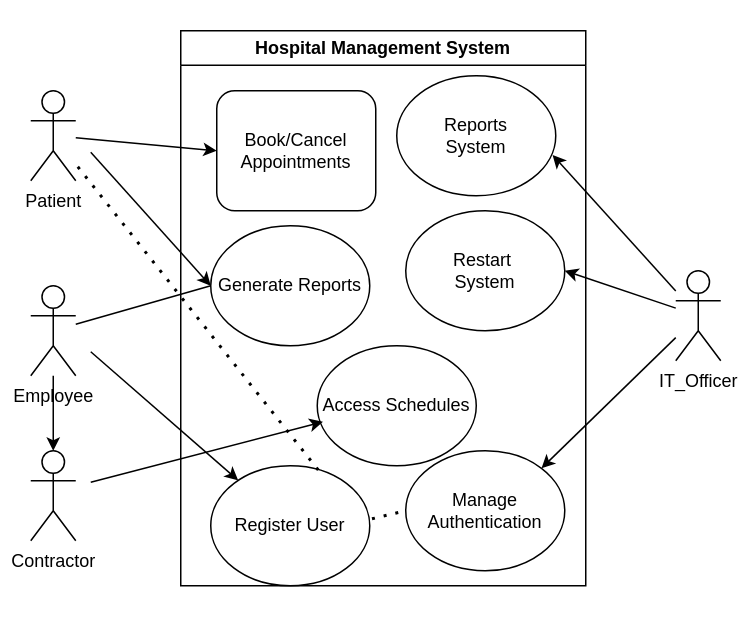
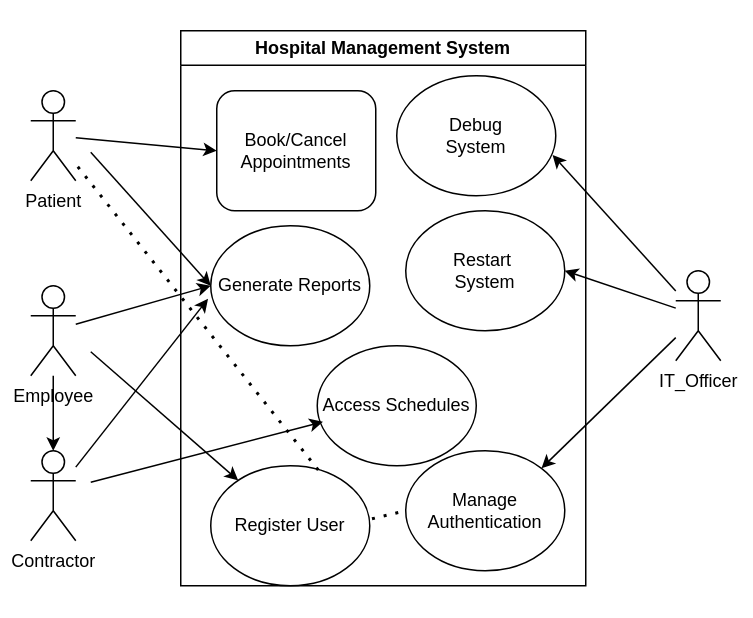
  <mxCell id="0" />
  <mxCell id="1" parent="0" />
  <mxCell id="2" value="Patient" style="shape=umlActor;verticalLabelPosition=bottom;verticalAlign=top;html=1;outlineConnect=0;" vertex="1" parent="1"><mxGeometry x="20" y="60" width="30" height="60" as="geometry" /></mxCell>
  <mxCell id="3" value="" style="edgeStyle=orthogonalEdgeStyle;rounded=0;orthogonalLoop=1;jettySize=auto;html=1;" edge="1" parent="1" source="4" target="5"><mxGeometry relative="1" as="geometry" /></mxCell>
  <mxCell id="4" value="Employee" style="shape=umlActor;verticalLabelPosition=bottom;verticalAlign=top;html=1;outlineConnect=0;" vertex="1" parent="1"><mxGeometry x="20" y="190" width="30" height="60" as="geometry" /></mxCell>
  <mxCell id="5" value="Contractor" style="shape=umlActor;verticalLabelPosition=bottom;verticalAlign=top;html=1;outlineConnect=0;" vertex="1" parent="1"><mxGeometry x="20" y="300" width="30" height="60" as="geometry" /></mxCell>
  <mxCell id="6" value="IT_Officer" style="shape=umlActor;verticalLabelPosition=bottom;verticalAlign=top;html=1;outlineConnect=0;" vertex="1" parent="1"><mxGeometry x="450" y="180" width="30" height="60" as="geometry" /></mxCell>
  <mxCell id="7" value="Hospital Management System" style="swimlane;whiteSpace=wrap;html=1;" vertex="1" parent="1"><mxGeometry x="120" y="20" width="270" height="370" as="geometry" /></mxCell>
  <mxCell id="8" value="Access Schedules" style="ellipse;whiteSpace=wrap;html=1;" vertex="1" parent="7"><mxGeometry x="91" y="210" width="106" height="80" as="geometry" /></mxCell>
  <mxCell id="9" value="Generate Reports" style="ellipse;whiteSpace=wrap;html=1;" vertex="1" parent="7"><mxGeometry x="20" y="130" width="106" height="80" as="geometry" /></mxCell>
  <mxCell id="10" value="Register User" style="ellipse;whiteSpace=wrap;html=1;" vertex="1" parent="7"><mxGeometry x="20" y="290" width="106" height="80" as="geometry" /></mxCell>
  <mxCell id="11" value="Manage Authentication" style="ellipse;whiteSpace=wrap;html=1;" vertex="1" parent="7"><mxGeometry x="150" y="280" width="106" height="80" as="geometry" /></mxCell>
  <mxCell id="12" value="" style="endArrow=none;dashed=1;html=1;dashPattern=1 3;strokeWidth=2;rounded=0;exitX=0.676;exitY=0.035;exitDx=0;exitDy=0;exitPerimeter=0;" edge="1" parent="7" source="10" target="2"><mxGeometry width="50" height="50" relative="1" as="geometry"><mxPoint x="350" y="240" as="sourcePoint" /><mxPoint x="400" y="190" as="targetPoint" /></mxGeometry></mxCell>
  <mxCell id="13" value="" style="endArrow=none;dashed=1;html=1;dashPattern=1 3;strokeWidth=2;rounded=0;exitX=1.014;exitY=0.442;exitDx=0;exitDy=0;exitPerimeter=0;entryX=0;entryY=0.5;entryDx=0;entryDy=0;" edge="1" parent="7" source="10" target="11"><mxGeometry width="50" height="50" relative="1" as="geometry"><mxPoint x="102" y="303" as="sourcePoint" /><mxPoint x="117" y="288" as="targetPoint" /></mxGeometry></mxCell>
  <mxCell id="14" value="Book/Cancel Appointments" style="whiteSpace=wrap;html=1;rounded=1;" vertex="1" parent="1"><mxGeometry x="144" y="60" width="106" height="80" as="geometry" /></mxCell>
- <mxCell id="15" value="Reports&lt;div&gt;System&lt;/div&gt;" style="ellipse;whiteSpace=wrap;html=1;" vertex="1" parent="1"><mxGeometry x="264" y="50" width="106" height="80" as="geometry" /></mxCell>
+ <mxCell id="15" value="Debug&lt;div&gt;System&lt;/div&gt;" style="ellipse;whiteSpace=wrap;html=1;" vertex="1" parent="1"><mxGeometry x="264" y="50" width="106" height="80" as="geometry" /></mxCell>
  <mxCell id="16" value="Restart&amp;nbsp;&lt;div&gt;System&lt;/div&gt;" style="ellipse;whiteSpace=wrap;html=1;" vertex="1" parent="1"><mxGeometry x="270" y="140" width="106" height="80" as="geometry" /></mxCell>
  <mxCell id="17" value="" style="endArrow=classic;html=1;rounded=0;entryX=0;entryY=0.5;entryDx=0;entryDy=0;" edge="1" parent="1" source="2" target="14"><mxGeometry width="50" height="50" relative="1" as="geometry"><mxPoint x="350" y="270" as="sourcePoint" /><mxPoint x="400" y="220" as="targetPoint" /></mxGeometry></mxCell>
  <mxCell id="18" value="" style="endArrow=classic;html=1;rounded=0;entryX=0;entryY=0.5;entryDx=0;entryDy=0;" edge="1" parent="1" target="9"><mxGeometry width="50" height="50" relative="1" as="geometry"><mxPoint x="60" y="101" as="sourcePoint" /><mxPoint x="154" y="110" as="targetPoint" /></mxGeometry></mxCell>
- <mxCell id="19" value="" style="endArrow=none;html=1;rounded=0;entryX=0;entryY=0.5;entryDx=0;entryDy=0;" edge="1" parent="1" source="4" target="9"><mxGeometry width="50" height="50" relative="1" as="geometry"><mxPoint x="70" y="111" as="sourcePoint" /><mxPoint x="150" y="200" as="targetPoint" /></mxGeometry></mxCell>
+ <mxCell id="19" value="" style="endArrow=classic;html=1;rounded=0;entryX=0;entryY=0.5;entryDx=0;entryDy=0;" edge="1" parent="1" source="4" target="9"><mxGeometry width="50" height="50" relative="1" as="geometry"><mxPoint x="70" y="111" as="sourcePoint" /><mxPoint x="150" y="200" as="targetPoint" /></mxGeometry></mxCell>
+ <mxCell id="20" value="" style="endArrow=classic;html=1;rounded=0;entryX=-0.017;entryY=0.609;entryDx=0;entryDy=0;entryPerimeter=0;" edge="1" parent="1" source="5" target="9"><mxGeometry width="50" height="50" relative="1" as="geometry"><mxPoint x="60" y="226" as="sourcePoint" /><mxPoint x="150" y="200" as="targetPoint" /></mxGeometry></mxCell>
  <mxCell id="21" value="" style="endArrow=classic;html=1;rounded=0;" edge="1" parent="1" target="10"><mxGeometry width="50" height="50" relative="1" as="geometry"><mxPoint x="60" y="234" as="sourcePoint" /><mxPoint x="221" y="280" as="targetPoint" /></mxGeometry></mxCell>
  <mxCell id="22" value="" style="endArrow=classic;html=1;rounded=0;entryX=0.036;entryY=0.634;entryDx=0;entryDy=0;entryPerimeter=0;" edge="1" parent="1" target="8"><mxGeometry width="50" height="50" relative="1" as="geometry"><mxPoint x="60" y="321" as="sourcePoint" /><mxPoint x="148" y="209" as="targetPoint" /></mxGeometry></mxCell>
  <mxCell id="23" value="" style="endArrow=classic;html=1;rounded=0;entryX=1;entryY=0.5;entryDx=0;entryDy=0;" edge="1" parent="1" source="6" target="16"><mxGeometry width="50" height="50" relative="1" as="geometry"><mxPoint x="60" y="337" as="sourcePoint" /><mxPoint x="228" y="298" as="targetPoint" /></mxGeometry></mxCell>
  <mxCell id="24" value="" style="endArrow=classic;html=1;rounded=0;entryX=0.98;entryY=0.66;entryDx=0;entryDy=0;entryPerimeter=0;" edge="1" parent="1" source="6" target="15"><mxGeometry width="50" height="50" relative="1" as="geometry"><mxPoint x="460" y="215" as="sourcePoint" /><mxPoint x="386" y="190" as="targetPoint" /></mxGeometry></mxCell>
  <mxCell id="25" value="" style="endArrow=classic;html=1;rounded=0;entryX=1;entryY=0;entryDx=0;entryDy=0;" edge="1" parent="1" source="6" target="11"><mxGeometry width="50" height="50" relative="1" as="geometry"><mxPoint x="470" y="225" as="sourcePoint" /><mxPoint x="378" y="113" as="targetPoint" /></mxGeometry></mxCell>
